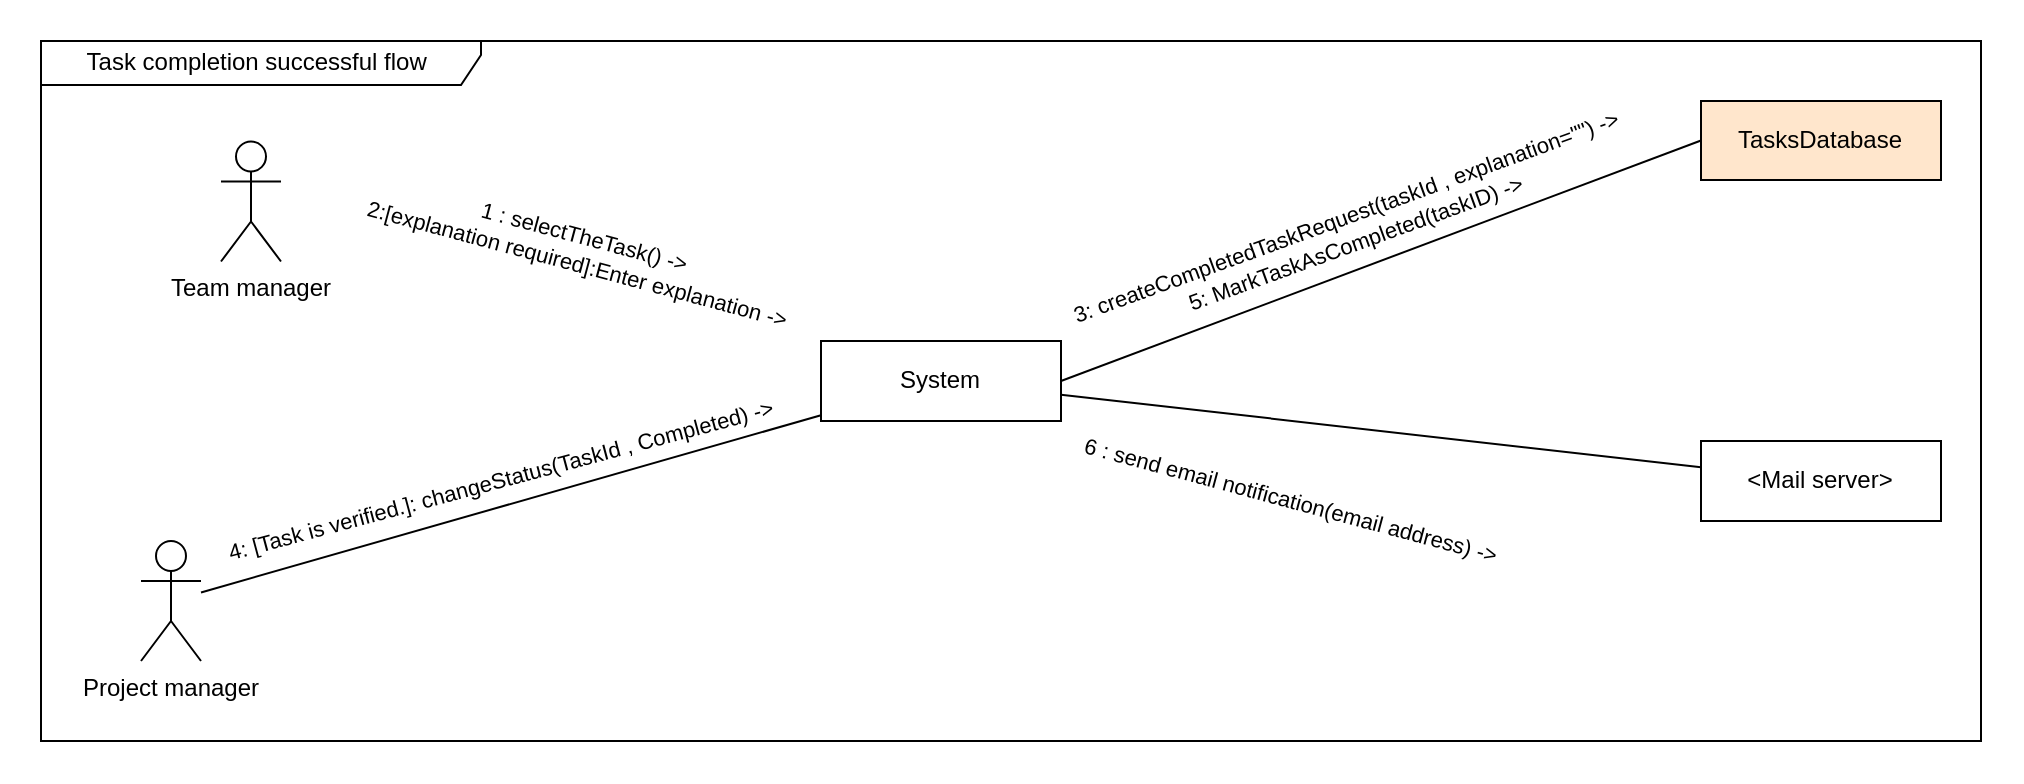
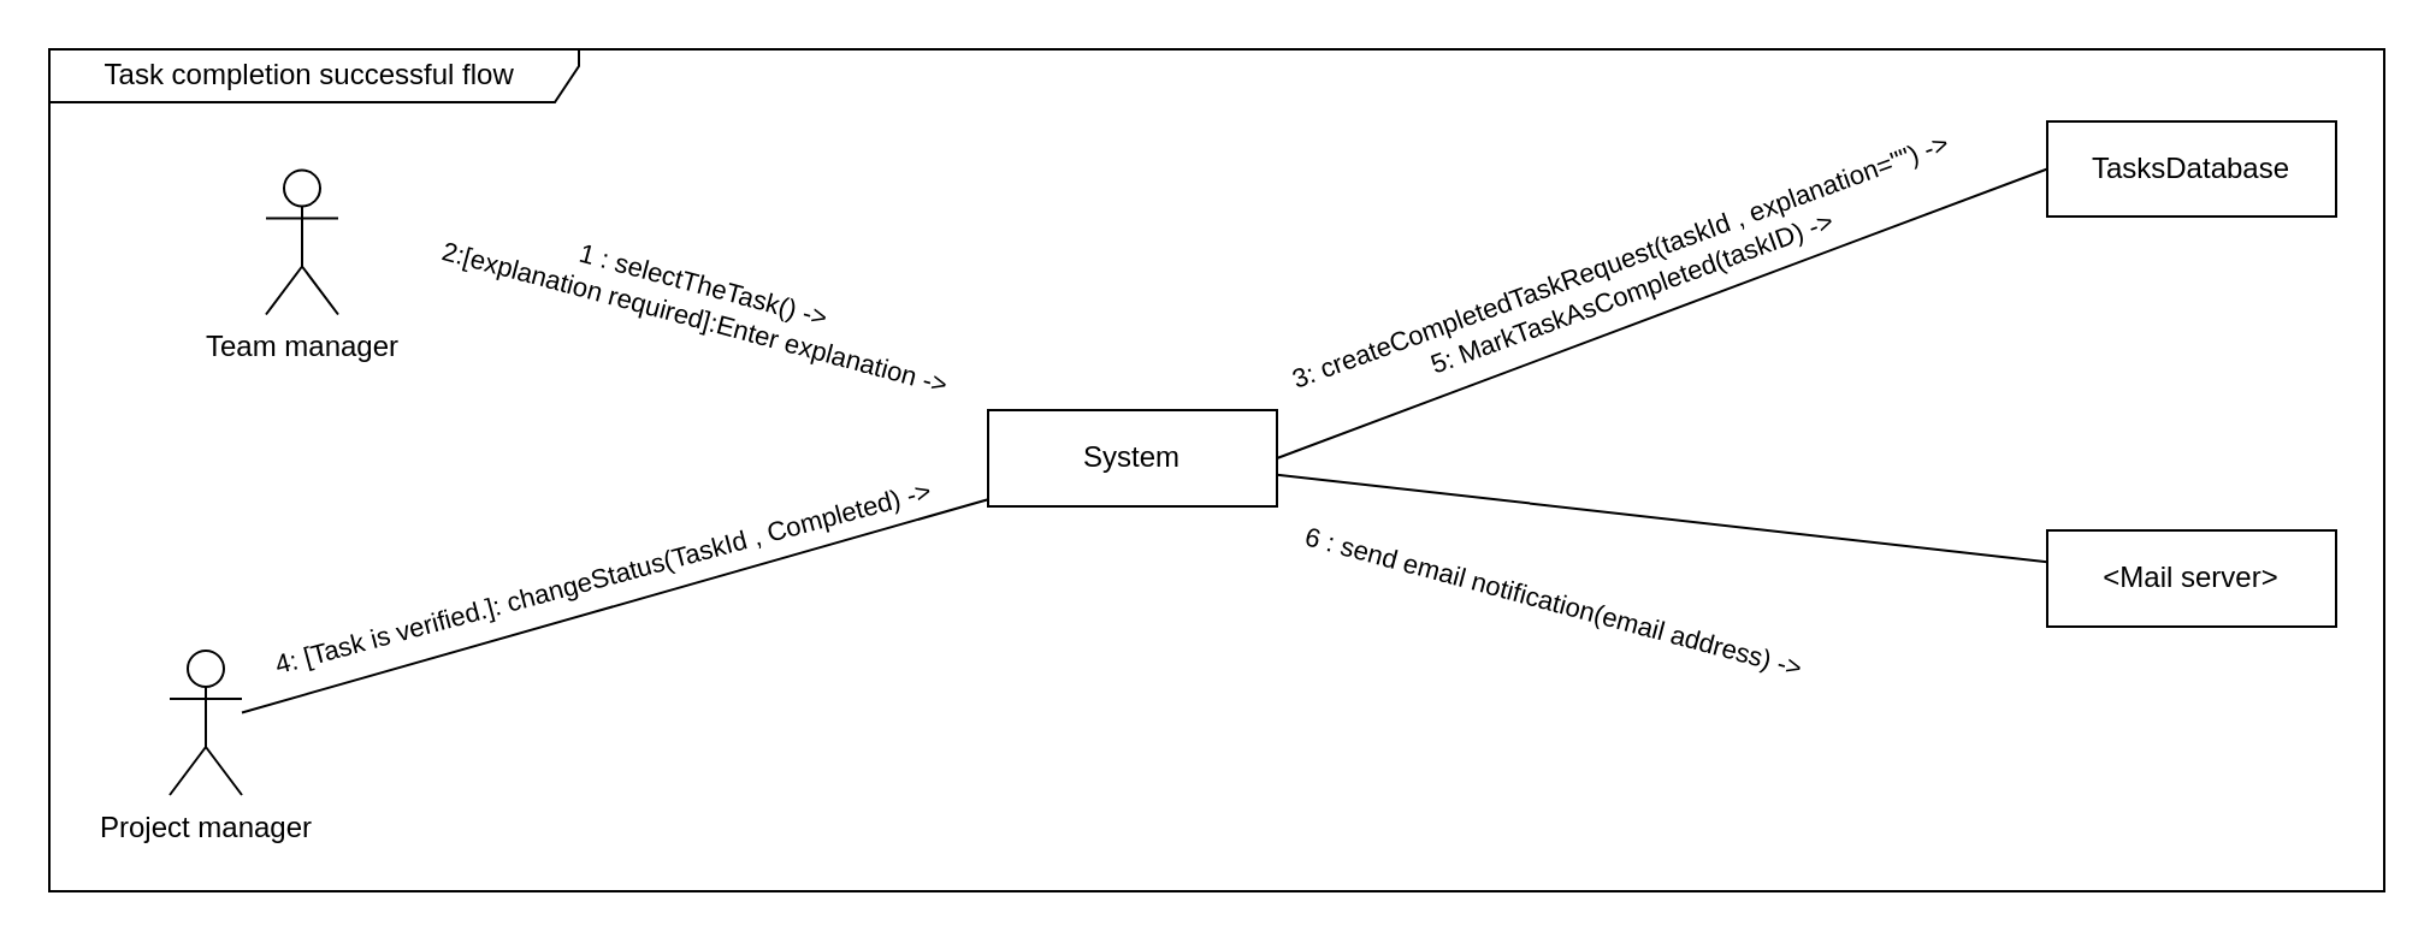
  <mxCell id="0" />
  <mxCell id="1" parent="0" />
  <mxCell id="2" value="Task completion successful flow&amp;nbsp;" style="shape=umlFrame;whiteSpace=wrap;html=1;width=220;height=22;" parent="1" vertex="1"><mxGeometry x="20" y="20" width="970" height="350" as="geometry" /></mxCell>
  <mxCell id="3" value="1 : selectTheTask() -&amp;gt;&lt;br&gt;2:[explanation required]:Enter explanation -&amp;gt;" style="text;html=1;align=center;verticalAlign=middle;resizable=0;points=[];autosize=1;strokeColor=none;fontSize=11;rotation=15;" parent="1" vertex="1"><mxGeometry x="175" y="110" width="230" height="30" as="geometry" /></mxCell>
  <mxCell id="4" value="" style="endArrow=none;html=1;fontSize=11;exitX=1;exitY=0.5;exitDx=0;exitDy=0;entryX=0;entryY=0.5;entryDx=0;entryDy=0;endFill=0;" parent="1" source="6" target="7" edge="1"><mxGeometry width="50" height="50" relative="1" as="geometry"><mxPoint x="368.96" y="160.005" as="sourcePoint" /><mxPoint x="552.5" y="160.23" as="targetPoint" /></mxGeometry></mxCell>
  <mxCell id="5" style="edgeStyle=none;rounded=0;orthogonalLoop=1;jettySize=auto;html=1;endArrow=none;endFill=0;" parent="1" source="6" target="8" edge="1"><mxGeometry relative="1" as="geometry" /></mxCell>
  <mxCell id="6" value="&lt;span&gt;System&lt;/span&gt;" style="rounded=0;whiteSpace=wrap;html=1;" parent="1" vertex="1"><mxGeometry x="410" y="170" width="120" height="40" as="geometry" /></mxCell>
- <mxCell id="7" value="&lt;span&gt;TasksDatabase&lt;/span&gt;" style="rounded=0;whiteSpace=wrap;html=1;fillColor=#ffe6cc;" parent="1" vertex="1"><mxGeometry x="850" y="50" width="120" height="39.5" as="geometry" /></mxCell>
+ <mxCell id="7" value="&lt;span&gt;TasksDatabase&lt;/span&gt;" style="rounded=0;whiteSpace=wrap;html=1;" parent="1" vertex="1"><mxGeometry x="850" y="50" width="120" height="39.5" as="geometry" /></mxCell>
  <mxCell id="8" value="&lt;span&gt;&amp;lt;Mail server&amp;gt;&lt;/span&gt;" style="rounded=0;whiteSpace=wrap;html=1;" parent="1" vertex="1"><mxGeometry x="850" y="220" width="120" height="40" as="geometry" /></mxCell>
  <mxCell id="9" value="Team manager" style="shape=umlActor;verticalLabelPosition=bottom;verticalAlign=top;html=1;outlineConnect=0;fontSize=12;" parent="1" vertex="1"><mxGeometry x="110" y="70.25" width="30" height="60" as="geometry" /></mxCell>
  <mxCell id="10" style="edgeStyle=none;rounded=0;orthogonalLoop=1;jettySize=auto;html=1;endArrow=none;endFill=0;" parent="1" source="11" target="6" edge="1"><mxGeometry relative="1" as="geometry" /></mxCell>
  <mxCell id="11" value="Project manager" style="shape=umlActor;verticalLabelPosition=bottom;verticalAlign=top;html=1;outlineConnect=0;fontSize=12;" parent="1" vertex="1"><mxGeometry x="70" y="270" width="30" height="60" as="geometry" /></mxCell>
  <mxCell id="12" value="4: [Task is verified.]:&amp;nbsp;changeStatus(TaskId , Completed) -&amp;gt;" style="text;html=1;align=center;verticalAlign=middle;resizable=0;points=[];autosize=1;strokeColor=none;fontSize=11;rotation=-15;" parent="1" vertex="1"><mxGeometry x="100" y="230" width="300" height="20" as="geometry" /></mxCell>
  <mxCell id="13" value="3: createCompletedTaskRequest(taskId , explanation=&quot;&quot;) -&amp;gt;&lt;br&gt;5: MarkTaskAsCompleted(taskID) -&amp;gt;" style="text;html=1;align=center;verticalAlign=middle;resizable=0;points=[];autosize=1;strokeColor=none;fontSize=11;rotation=-20;" parent="1" vertex="1"><mxGeometry x="525" y="100" width="300" height="30" as="geometry" /></mxCell>
  <mxCell id="14" value="6 : send email notification(email address) -&amp;gt;" style="text;html=1;align=center;verticalAlign=middle;resizable=0;points=[];autosize=1;strokeColor=none;fontSize=11;rotation=15;" parent="1" vertex="1"><mxGeometry x="530" y="240" width="230" height="20" as="geometry" /></mxCell>
